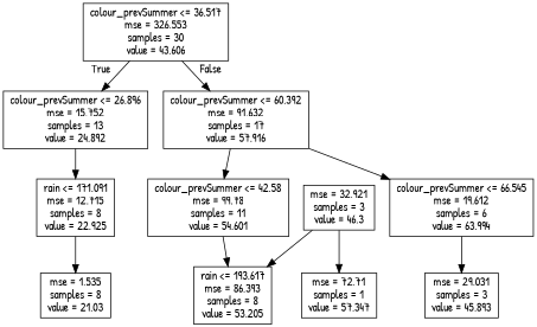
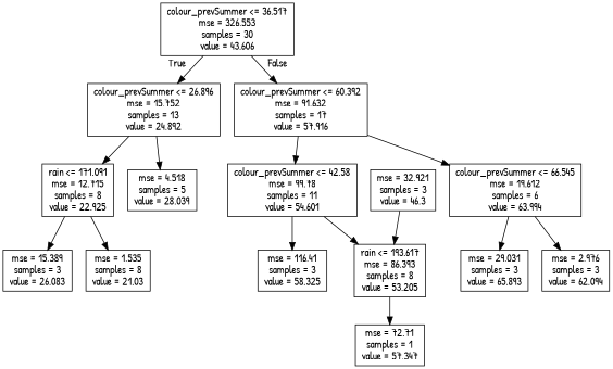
  digraph {
    fontname="Patrick Hand"
    node [fontname="Patrick Hand" shape=box]
    edge [fontname="Patrick Hand"]
    n1 [label="colour_prevSummer <= 36.517\nmse = 326.553\nsamples = 30\nvalue = 43.606"]
    n2 [label="colour_prevSummer <= 26.896\nmse = 15.752\nsamples = 13\nvalue = 24.892"]
    n3 [label="colour_prevSummer <= 60.392\nmse = 91.632\nsamples = 17\nvalue = 57.916"]
    n4 [label="rain <= 171.091\nmse = 12.715\nsamples = 8\nvalue = 22.925"]
+   n5 [label="mse = 4.518\nsamples = 5\nvalue = 28.039"]
    n6 [label="colour_prevSummer <= 42.58\nmse = 99.78\nsamples = 11\nvalue = 54.601"]
    n7 [label="colour_prevSummer <= 66.545\nmse = 19.612\nsamples = 6\nvalue = 63.994"]
+   n8 [label="mse = 15.389\nsamples = 3\nvalue = 26.083"]
    n9 [label="mse = 1.535\nsamples = 8\nvalue = 21.03"]
+   n10 [label="mse = 116.41\nsamples = 3\nvalue = 58.325"]
    n11 [label="rain <= 193.617\nmse = 86.393\nsamples = 8\nvalue = 53.205"]
-   n12 [label="mse = 29.031\nsamples = 3\nvalue = 45.893"]
+   n12 [label="mse = 29.031\nsamples = 3\nvalue = 65.893"]
+   n13 [label="mse = 2.976\nsamples = 3\nvalue = 62.094"]
    n14 [label="mse = 72.71\nsamples = 1\nvalue = 57.347"]
    n15 [label="mse = 32.921\nsamples = 3\nvalue = 46.3"]
    n1 -> n2 [headlabel=True labelangle=45 labeldistance=2.5]
    n1 -> n3 [headlabel=False labelangle=-45 labeldistance=2.5]
    n2 -> n4
+   n2 -> n5
    n3 -> n6
    n3 -> n7
+   n4 -> n8
    n4 -> n9
+   n6 -> n10
    n6 -> n11
    n7 -> n12
-   n15 -> n14
+   n7 -> n13
+   n11 -> n14
    n15 -> n11
  }
